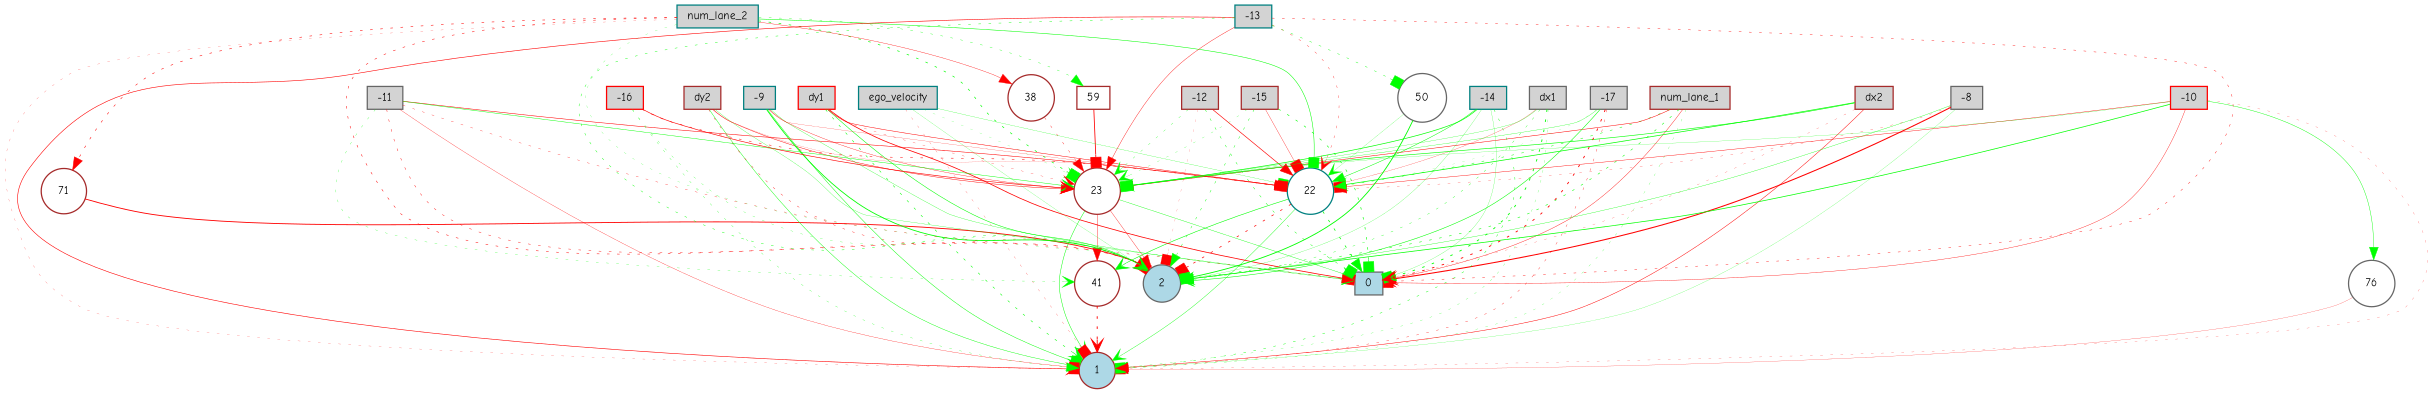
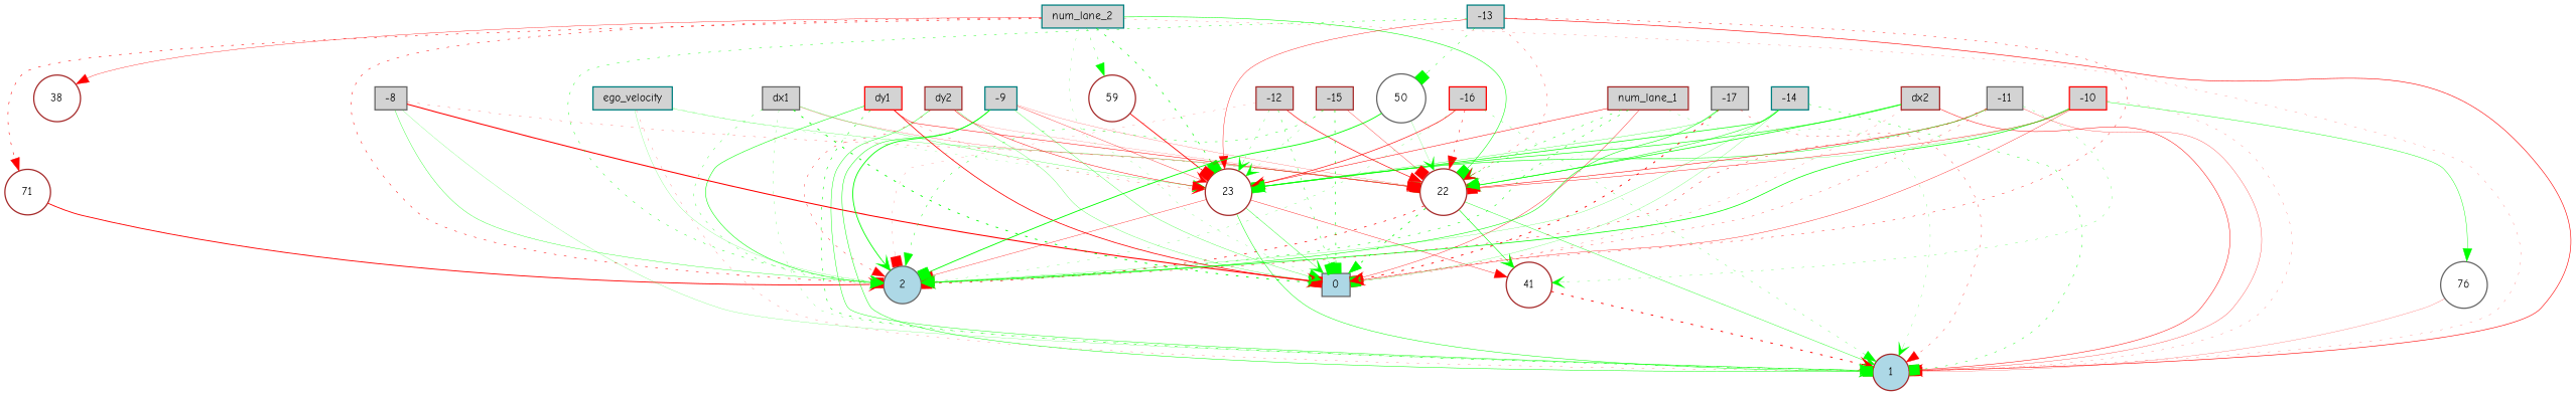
  digraph {
    fontname="Comic Neue"
    node [color=brown fillcolor=lightgray fontname="Comic Neue" fontsize=9 shape=box style=filled]
    edge [arrowhead=vee color=green fontname="Comic Neue" style=solid]
    num_lane_1 [height=0.2 width=0.2]
    0 [color=gray40 fillcolor=lightblue height=0.2 width=0.2]
    1 [fillcolor=lightblue height=0.2 shape=circle width=0.2]
    2 [color=gray40 fillcolor=lightblue height=0.2 shape=circle width=0.2]
-   22 [color=teal fillcolor=white height=0.2 shape=circle width=0.2]
+   22 [fillcolor=white height=0.2 shape=circle width=0.2]
    23 [fillcolor=white height=0.2 shape=circle width=0.2]
    41 [fillcolor=white height=0.2 shape=circle width=0.2]
    num_lane_2 [color=teal height=0.2 width=0.2]
    38 [fillcolor=white height=0.2 shape=circle width=0.2]
    71 [fillcolor=white height=0.2 shape=circle width=0.2]
-   59 [fillcolor=white height=0.2 width=0.2]
+   59 [fillcolor=white height=0.2 shape=circle width=0.2]
    ego_velocity [color=teal height=0.2 width=0.2]
    dx1 [color=gray40 height=0.2 width=0.2]
    dy1 [color=red height=0.2 width=0.2]
    dx2 [height=0.2 width=0.2]
    dy2 [height=0.2 width=0.2]
    -8 [color=gray40 height=0.2 width=0.2]
    -9 [color=teal height=0.2 width=0.2]
    -10 [color=red height=0.2 width=0.2]
    76 [color=gray40 fillcolor=white height=0.2 shape=circle width=0.2]
    -11 [color=gray40 height=0.2 width=0.2]
    -12 [height=0.2 width=0.2]
    -13 [color=teal height=0.2 width=0.2]
    50 [color=gray40 fillcolor=white height=0.2 shape=circle width=0.2]
    -14 [color=teal height=0.2 width=0.2]
    -15 [height=0.2 width=0.2]
    -16 [color=red height=0.2 width=0.2]
    -17 [color=gray40 height=0.2 width=0.2]
    num_lane_1 -> 0 [arrowhead=normal color=red penwidth=0.2973782729080794]
    num_lane_1 -> 1 [penwidth=0.1630097370145579 style=dotted]
    num_lane_1 -> 2 [arrowhead=normal penwidth=0.41836274691787656 style=dotted]
    num_lane_1 -> 22 [penwidth=0.3686368233136398 style=dotted]
    num_lane_1 -> 23 [arrowhead=normal color=red penwidth=0.38357531214932306]
    22 -> 0 [arrowhead=normal penwidth=0.5792115600454661 style=dotted]
    22 -> 1 [penwidth=0.2962061272813122]
    22 -> 2 [arrowhead=box color=red penwidth=0.5390841670541747 style=dotted]
    22 -> 41 [penwidth=0.4371010071622716]
    23 -> 0 [penwidth=0.2927670264311304]
    23 -> 1 [penwidth=0.3683749890269715]
    23 -> 2 [arrowhead=normal color=red penwidth=0.26709213452874364]
    23 -> 41 [arrowhead=normal color=red penwidth=0.29613354655202767]
    41 -> 1 [color=red penwidth=0.717755116642867 style=dotted]
    num_lane_2 -> 0 [arrowhead=normal penwidth=0.14949538219806977 style=dotted]
    num_lane_2 -> 1 [arrowhead=box color=red penwidth=0.1450398276952475 style=dotted]
    num_lane_2 -> 2 [arrowhead=box color=red penwidth=0.39018899195128043 style=dotted]
    num_lane_2 -> 22 [arrowhead=box penwidth=0.40286669786257034]
    num_lane_2 -> 23 [arrowhead=box penwidth=0.5174971243337891 style=dotted]
    num_lane_2 -> 38 [arrowhead=normal color=red penwidth=0.2721726154591303]
    num_lane_2 -> 71 [arrowhead=normal color=red penwidth=0.42727108041030815 style=dotted]
    num_lane_2 -> 59 [arrowhead=normal penwidth=0.26431414769169226 style=dotted]
-   38 -> 23 [arrowhead=normal color=red penwidth=0.27756930228932036 style=dotted]
    71 -> 2 [color=red penwidth=0.6908878219083978]
    59 -> 23 [arrowhead=box color=red penwidth=0.6404208518485136]
    ego_velocity -> 1 [arrowhead=box color=red penwidth=0.15120135063022982 style=dotted]
    ego_velocity -> 2 [penwidth=0.141742975830436]
    ego_velocity -> 22 [arrowhead=box penwidth=0.18460480657366632]
    ego_velocity -> 23 [penwidth=0.12642029357208664 style=dotted]
    dx1 -> 0 [arrowhead=normal penwidth=0.6830806627168549 style=dotted]
    dx1 -> 1 [arrowhead=normal penwidth=0.1703454107025515 style=dotted]
    dx1 -> 2 [arrowhead=normal penwidth=0.25828317652257604 style=dotted]
    dx1 -> 22 [arrowhead=normal color=red penwidth=0.1699509838846862]
    dx1 -> 23 [penwidth=0.20283019181055034]
    dy1 -> 0 [arrowhead=box color=red penwidth=0.6004997347968604]
    dy1 -> 1 [penwidth=0.4299452236212644 style=dotted]
    dy1 -> 2 [penwidth=0.415176250007127]
    dy1 -> 22 [arrowhead=box color=red penwidth=0.37433871215217196]
    dy1 -> 23 [color=red penwidth=0.1932999716699188 style=dotted]
    dx2 -> 0 [arrowhead=box color=red penwidth=0.1548143704475512 style=dotted]
    dx2 -> 1 [arrowhead=normal color=red penwidth=0.3711667284072573]
    dx2 -> 22 [penwidth=0.5457455683906756]
    dx2 -> 23 [penwidth=0.4732268851266317]
    dy2 -> 0 [penwidth=0.20108430888144507]
    dy2 -> 1 [penwidth=0.332660681962196]
    dy2 -> 2 [arrowhead=normal color=red penwidth=0.2850891458433463 style=dotted]
    dy2 -> 22 [color=red penwidth=0.11026216027757042]
    dy2 -> 23 [arrowhead=normal color=red penwidth=0.3510689579432007]
    -8 -> 0 [color=red penwidth=0.8213646049914269]
    -8 -> 1 [penwidth=0.14756347026483346]
    -8 -> 2 [penwidth=0.2595713194671091]
    -8 -> 22 [arrowhead=normal color=red penwidth=0.18039054396805126 style=dotted]
    -9 -> 0 [penwidth=0.22922346946038943]
    -9 -> 1 [arrowhead=box penwidth=0.36520499287864006]
    -9 -> 2 [penwidth=0.6506873705288694]
    -9 -> 22 [arrowhead=normal color=red penwidth=0.1499418574870111]
    -9 -> 23 [color=red penwidth=0.26452919302465083]
    -10 -> 0 [arrowhead=box color=red penwidth=0.2805454415146611]
    -10 -> 1 [arrowhead=box color=red penwidth=0.15141535321850763 style=dotted]
    -10 -> 2 [penwidth=0.5624880778111703]
    -10 -> 22 [arrowhead=box color=red penwidth=0.31257052983713574]
    -10 -> 23 [arrowhead=normal penwidth=0.16200040769682134]
    -10 -> 76 [arrowhead=normal penwidth=0.32154695171061654]
    76 -> 1 [arrowhead=normal color=red penwidth=0.15913211860937895]
    -11 -> 0 [arrowhead=normal color=red penwidth=0.23436545437016554 style=dotted]
    -11 -> 1 [arrowhead=box color=red penwidth=0.22375383392221448]
    -11 -> 2 [color=red penwidth=0.3263948760372516 style=dotted]
    -11 -> 22 [arrowhead=normal color=red penwidth=0.4051083599907923]
    -11 -> 23 [penwidth=0.33991148665682314]
    -11 -> 41 [penwidth=0.19797948419710265 style=dotted]
    -12 -> 0 [arrowhead=box penwidth=0.3391387321786448 style=dotted]
    -12 -> 2 [arrowhead=box color=red penwidth=0.12192628840335444 style=dotted]
    -12 -> 22 [arrowhead=normal color=red penwidth=0.49336911460557]
    -12 -> 23 [penwidth=0.21553450262345342 style=dotted]
    -13 -> 0 [color=red penwidth=0.3158632573648372 style=dotted]
    -13 -> 1 [color=red penwidth=0.45193623511020675]
    -13 -> 2 [penwidth=0.3282596817160187 style=dotted]
    -13 -> 22 [color=red penwidth=0.24696010320660075 style=dotted]
    -13 -> 23 [arrowhead=normal color=red penwidth=0.3013663363584078]
    -13 -> 50 [arrowhead=box penwidth=0.3070062366244549 style=dotted]
    50 -> 2 [arrowhead=box penwidth=0.679848172948107]
    50 -> 22 [penwidth=0.14516894300427846]
    -14 -> 0 [arrowhead=box penwidth=0.16494162266273288]
    -14 -> 1 [arrowhead=box penwidth=0.32976623418878237 style=dotted]
    -14 -> 2 [arrowhead=normal penwidth=0.16391035696604228]
    -14 -> 22 [arrowhead=normal penwidth=0.3766540377098816]
    -14 -> 23 [arrowhead=box penwidth=0.5335900758395843]
    -15 -> 0 [arrowhead=box penwidth=0.4818957713240466 style=dotted]
    -15 -> 2 [arrowhead=normal penwidth=0.32538459228310157 style=dotted]
    -15 -> 22 [arrowhead=box color=red penwidth=0.2502092940131925]
    -15 -> 23 [penwidth=0.16399992157000104 style=dotted]
    -16 -> 1 [arrowhead=normal penwidth=0.20292025423843602 style=dotted]
    -16 -> 2 [penwidth=0.17876080498387448 style=dotted]
    -16 -> 22 [arrowhead=normal color=red penwidth=0.3922182064009011 style=dotted]
    -16 -> 23 [color=red penwidth=0.48309275589569267]
    -17 -> 0 [color=red penwidth=0.6864625447276381 style=dotted]
    -17 -> 1 [arrowhead=normal color=red penwidth=0.2566757307326165 style=dotted]
    -17 -> 2 [penwidth=0.4186301620641384]
    -17 -> 22 [arrowhead=normal penwidth=0.1005681425318103 style=dotted]
    -17 -> 23 [arrowhead=normal penwidth=0.22867674241280375]
  }
